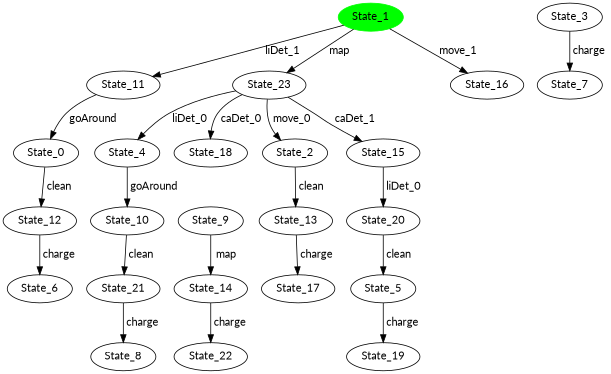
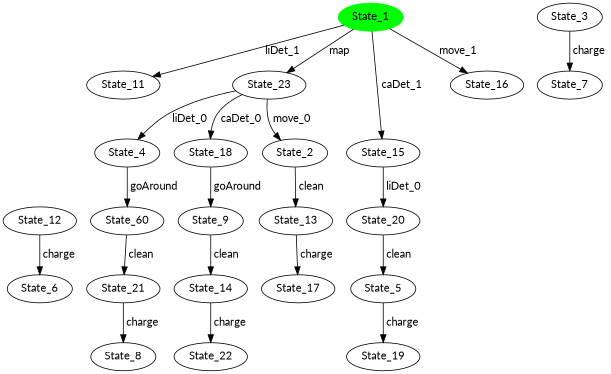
  digraph {
    fontname=Lato
    rankdir=TB
    node [fontname=Lato]
    edge [fontname=Lato]
    n1 [color=green label=State_1 style=filled]
    n2 [label=State_11]
    n3 [label=State_23]
    n4 [label=State_15]
    n5 [label=State_16]
-   n6 [label=State_0]
    n7 [label=State_2]
    n8 [label=State_4]
    n9 [label=State_18]
    n10 [label=State_20]
    n11 [label=State_13]
    n12 [label=State_17]
    n13 [label=State_5]
    n14 [label=State_19]
    n15 [label=State_3]
    n16 [label=State_7]
-   n17 [label=State_10]
+   n17 [label=State_60]
    n18 [label=State_21]
    n19 [label=State_8]
    n20 [label=State_12]
    n21 [label=State_6]
    n22 [label=State_22]
    n23 [label=State_9]
    n24 [label=State_14]
    n1 -> n2 [label=" liDet_1 "]
    n1 -> n3 [label=" map "]
-   n3 -> n4 [label=" caDet_1 "]
+   n1 -> n4 [label=" caDet_1 "]
    n1 -> n5 [label=" move_1 "]
-   n2 -> n6 [label=" goAround "]
    n3 -> n7 [label=" move_0 "]
    n3 -> n8 [label=" liDet_0 "]
    n3 -> n9 [label=" caDet_0 "]
    n4 -> n10 [label=" liDet_0 "]
-   n6 -> n20 [label=" clean "]
    n7 -> n11 [label=" clean "]
    n8 -> n17 [label=" goAround "]
+   n9 -> n23 [label=" goAround "]
    n10 -> n13 [label=" clean "]
    n11 -> n12 [label=" charge "]
    n13 -> n14 [label=" charge "]
    n15 -> n16 [label=" charge "]
    n17 -> n18 [label=" clean "]
    n18 -> n19 [label=" charge "]
    n20 -> n21 [label=" charge "]
-   n23 -> n24 [label=" map "]
+   n23 -> n24 [label=" clean "]
    n24 -> n22 [label=" charge "]
  }
